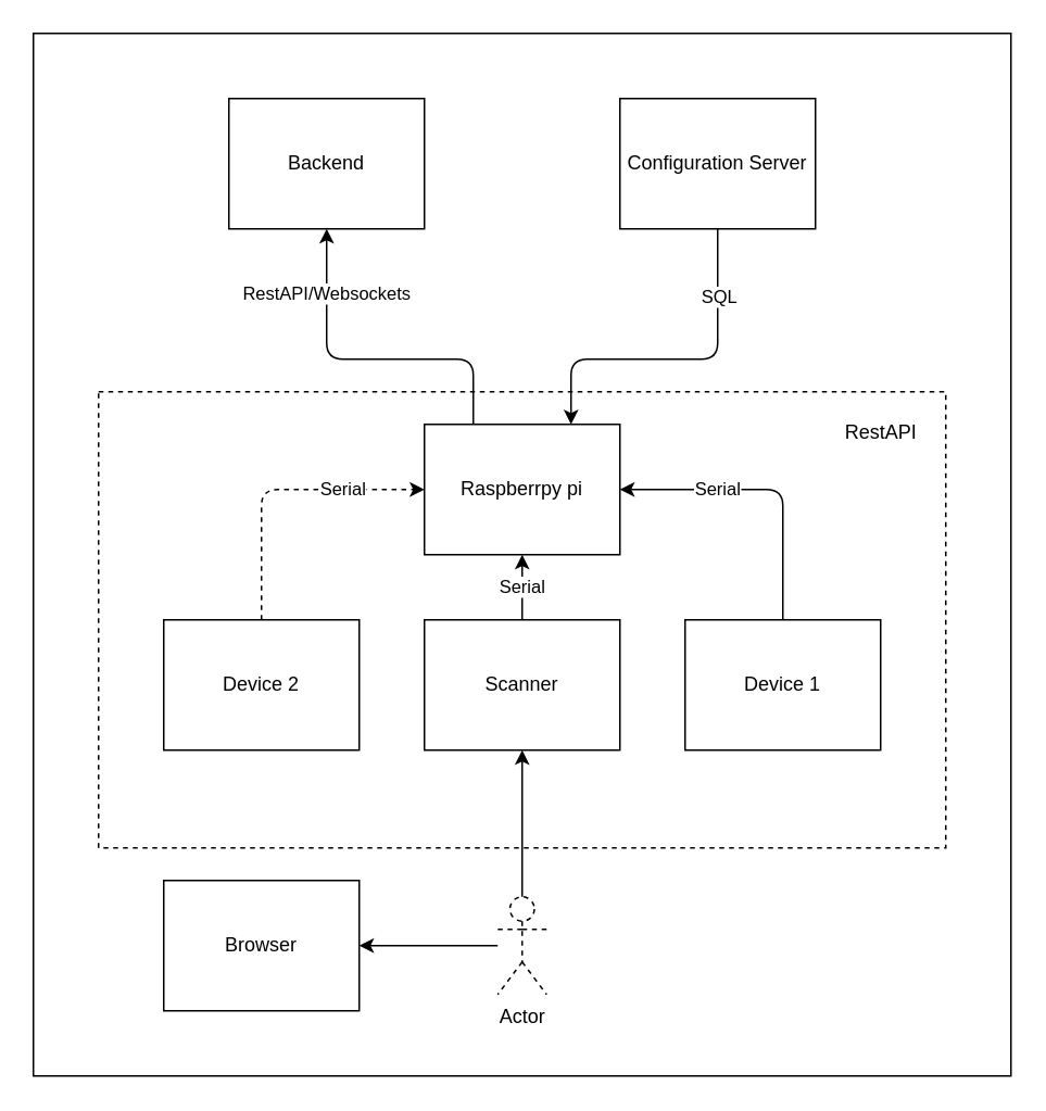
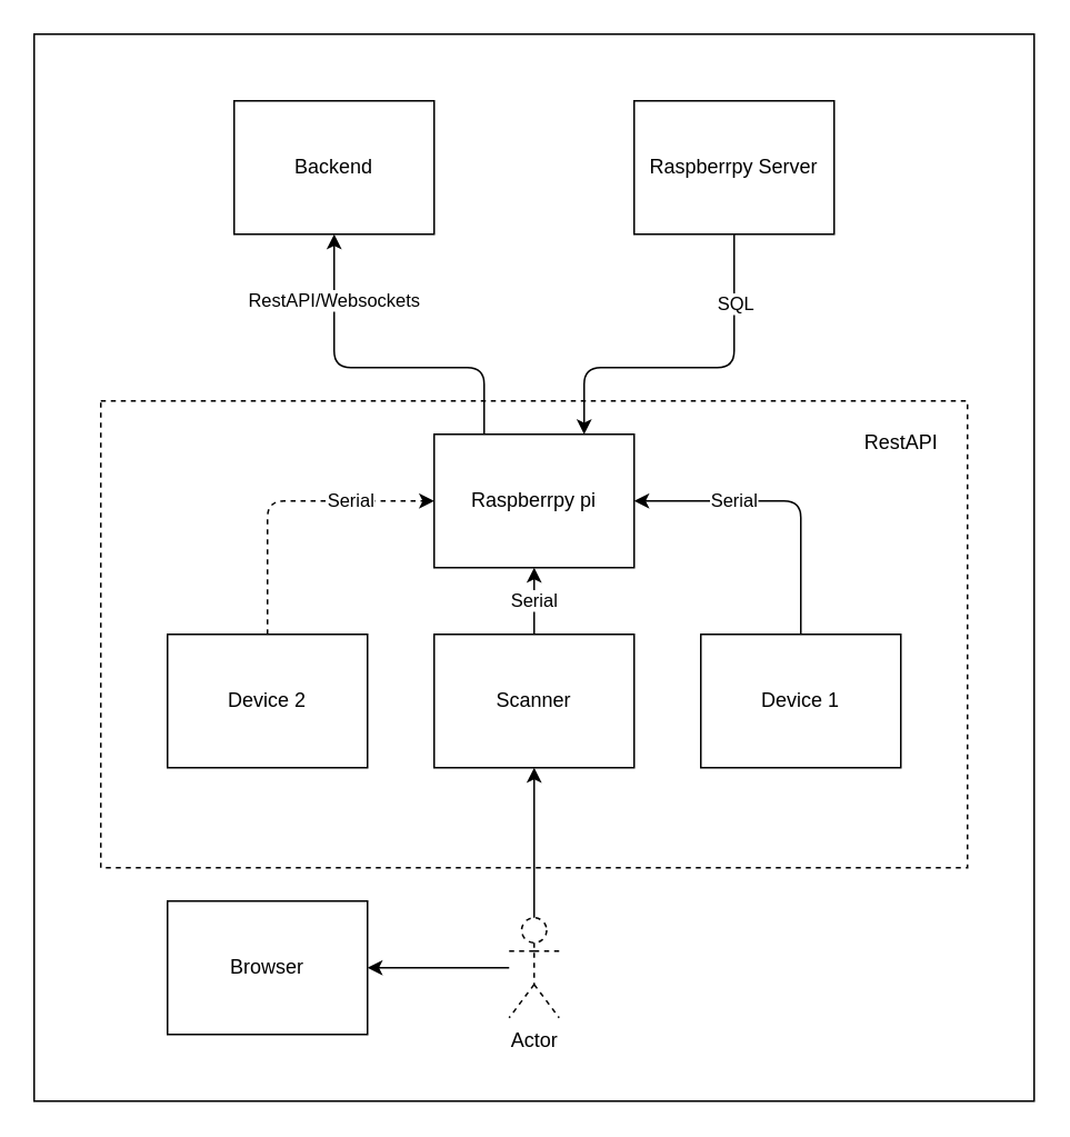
  <mxCell id="0" />
  <mxCell id="1" parent="0" />
  <mxCell id="2" value="" style="rounded=0;whiteSpace=wrap;html=1;fillColor=default;" parent="1" vertex="1"><mxGeometry x="20" y="20" width="600" height="640" as="geometry" /></mxCell>
  <mxCell id="3" style="edgeStyle=none;html=1;exitX=0.75;exitY=0;exitDx=0;exitDy=0;entryX=0.5;entryY=1;entryDx=0;entryDy=0;endArrow=none;endFill=0;startArrow=classic;startFill=1;" parent="1" source="6" target="17" edge="1"><mxGeometry relative="1" as="geometry"><Array as="points"><mxPoint x="350" y="220" /><mxPoint x="440" y="220" /></Array></mxGeometry></mxCell>
  <mxCell id="4" value="SQL" style="edgeLabel;html=1;align=center;verticalAlign=middle;resizable=0;points=[];" parent="3" vertex="1" connectable="0"><mxGeometry x="0.419" y="2" relative="1" as="geometry"><mxPoint x="2" y="-20" as="offset" /></mxGeometry></mxCell>
  <mxCell id="5" value="RestAPI/Websockets" style="edgeStyle=none;html=1;exitX=0.25;exitY=0;exitDx=0;exitDy=0;entryX=0.5;entryY=1;entryDx=0;entryDy=0;startArrow=none;startFill=0;endArrow=classic;endFill=1;" parent="1" source="6" target="18" edge="1"><mxGeometry x="0.619" relative="1" as="geometry"><Array as="points"><mxPoint x="290" y="220" /><mxPoint x="200" y="220" /></Array><mxPoint as="offset" /></mxGeometry></mxCell>
  <mxCell id="6" value="Raspberrpy pi" style="rounded=0;whiteSpace=wrap;html=1;" parent="1" vertex="1"><mxGeometry x="260" y="260" width="120" height="80" as="geometry" /></mxCell>
  <mxCell id="7" value="Serial" style="edgeStyle=none;html=1;entryX=1;entryY=0.5;entryDx=0;entryDy=0;" parent="1" source="8" target="6" edge="1"><mxGeometry x="0.333" relative="1" as="geometry"><Array as="points"><mxPoint x="480" y="300" /></Array><mxPoint as="offset" /></mxGeometry></mxCell>
  <mxCell id="8" value="Device 1" style="rounded=0;whiteSpace=wrap;html=1;" parent="1" vertex="1"><mxGeometry x="420" y="380" width="120" height="80" as="geometry" /></mxCell>
  <mxCell id="9" value="Serial" style="edgeStyle=none;html=1;entryX=0.5;entryY=1;entryDx=0;entryDy=0;" parent="1" source="10" target="6" edge="1"><mxGeometry relative="1" as="geometry" /></mxCell>
  <mxCell id="10" value="Scanner" style="rounded=0;whiteSpace=wrap;html=1;" parent="1" vertex="1"><mxGeometry x="260" y="380" width="120" height="80" as="geometry" /></mxCell>
  <mxCell id="11" value="Serial" style="edgeStyle=none;html=1;entryX=0;entryY=0.5;entryDx=0;entryDy=0;dashed=1;" parent="1" source="12" target="6" edge="1"><mxGeometry x="0.444" relative="1" as="geometry"><Array as="points"><mxPoint x="160" y="300" /></Array><mxPoint as="offset" /></mxGeometry></mxCell>
  <mxCell id="12" value="Device 2" style="rounded=0;whiteSpace=wrap;html=1;" parent="1" vertex="1"><mxGeometry x="100" y="380" width="120" height="80" as="geometry" /></mxCell>
  <mxCell id="13" value="Browser" style="rounded=0;whiteSpace=wrap;html=1;" parent="1" vertex="1"><mxGeometry x="100" y="540" width="120" height="80" as="geometry" /></mxCell>
  <mxCell id="14" style="edgeStyle=none;html=1;entryX=0.5;entryY=1;entryDx=0;entryDy=0;" parent="1" source="16" target="10" edge="1"><mxGeometry relative="1" as="geometry" /></mxCell>
  <mxCell id="15" style="edgeStyle=none;html=1;entryX=1;entryY=0.5;entryDx=0;entryDy=0;" parent="1" source="16" target="13" edge="1"><mxGeometry relative="1" as="geometry" /></mxCell>
  <mxCell id="16" value="Actor" style="shape=umlActor;verticalLabelPosition=bottom;verticalAlign=top;html=1;outlineConnect=0;rounded=1;dashed=1;fillColor=none;" parent="1" vertex="1"><mxGeometry x="305" y="550" width="30" height="60" as="geometry" /></mxCell>
- <mxCell id="17" value="Configuration Server" style="rounded=0;whiteSpace=wrap;html=1;" parent="1" vertex="1"><mxGeometry x="380" y="60" width="120" height="80" as="geometry" /></mxCell>
+ <mxCell id="17" value="Raspberrpy Server" style="rounded=0;whiteSpace=wrap;html=1;" parent="1" vertex="1"><mxGeometry x="380" y="60" width="120" height="80" as="geometry" /></mxCell>
  <mxCell id="18" value="Backend" style="rounded=0;whiteSpace=wrap;html=1;" parent="1" vertex="1"><mxGeometry x="140" y="60" width="120" height="80" as="geometry" /></mxCell>
  <mxCell id="19" value="" style="rounded=0;whiteSpace=wrap;html=1;dashed=1;fillColor=none;" parent="1" vertex="1"><mxGeometry y="240" width="520" height="280" as="geometry" x="60" /></mxCell>
  <mxCell id="20" value="RestAPI" style="text;html=1;align=center;verticalAlign=middle;resizable=0;points=[];autosize=1;strokeColor=none;fillColor=none;" parent="1" vertex="1"><mxGeometry x="510" y="250" width="60" height="30" as="geometry" /></mxCell>
